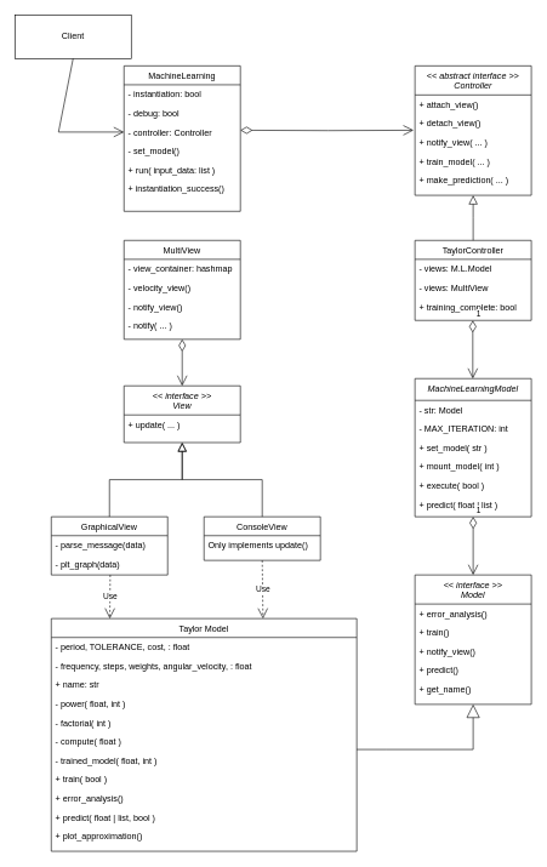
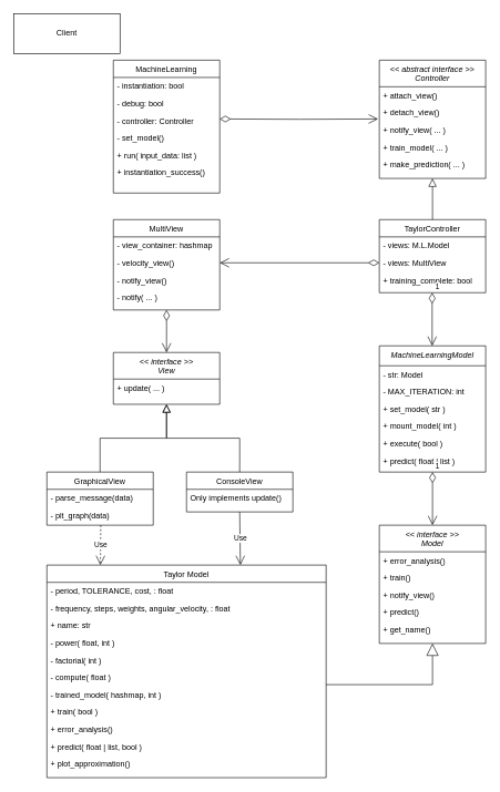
  <mxCell id="0" />
  <mxCell id="1" parent="0" />
  <mxCell id="2" value="&lt;&lt; abstract interface &gt;&gt;&#10;Controller" style="swimlane;fontStyle=2;align=center;verticalAlign=top;childLayout=stackLayout;horizontal=1;startSize=40;horizontalStack=0;resizeParent=1;resizeLast=0;collapsible=1;marginBottom=0;rounded=0;shadow=0;strokeWidth=1;" parent="1" vertex="1"><mxGeometry x="570" y="90" width="160" height="178" as="geometry"><mxRectangle x="230" y="140" width="160" height="26" as="alternateBounds" /></mxGeometry></mxCell>
  <mxCell id="3" value="+ attach_view()" style="text;align=left;verticalAlign=top;spacingLeft=4;spacingRight=4;overflow=hidden;rotatable=0;points=[[0,0.5],[1,0.5]];portConstraint=eastwest;" parent="2" vertex="1"><mxGeometry y="40" width="160" height="26" as="geometry" /></mxCell>
  <mxCell id="4" value="+ detach_view()" style="text;align=left;verticalAlign=top;spacingLeft=4;spacingRight=4;overflow=hidden;rotatable=0;points=[[0,0.5],[1,0.5]];portConstraint=eastwest;rounded=0;shadow=0;html=0;" parent="2" vertex="1"><mxGeometry y="66" width="160" height="26" as="geometry" /></mxCell>
  <mxCell id="5" value="+ notify_view( ... )" style="text;align=left;verticalAlign=top;spacingLeft=4;spacingRight=4;overflow=hidden;rotatable=0;points=[[0,0.5],[1,0.5]];portConstraint=eastwest;rounded=0;shadow=0;html=0;" parent="2" vertex="1"><mxGeometry y="92" width="160" height="26" as="geometry" /></mxCell>
  <mxCell id="6" value="+ train_model( ... )&#10;" style="text;align=left;verticalAlign=top;spacingLeft=4;spacingRight=4;overflow=hidden;rotatable=0;points=[[0,0.5],[1,0.5]];portConstraint=eastwest;" parent="2" vertex="1"><mxGeometry y="118" width="160" height="26" as="geometry" /></mxCell>
  <mxCell id="7" value="+ make_prediction( ... )" style="text;align=left;verticalAlign=top;spacingLeft=4;spacingRight=4;overflow=hidden;rotatable=0;points=[[0,0.5],[1,0.5]];portConstraint=eastwest;" parent="2" vertex="1"><mxGeometry y="144" width="160" height="26" as="geometry" /></mxCell>
  <mxCell id="8" value="TaylorController" style="swimlane;fontStyle=0;align=center;verticalAlign=top;childLayout=stackLayout;horizontal=1;startSize=26;horizontalStack=0;resizeParent=1;resizeLast=0;collapsible=1;marginBottom=0;rounded=0;shadow=0;strokeWidth=1;" parent="1" vertex="1"><mxGeometry x="570" y="330" width="160" height="110" as="geometry"><mxRectangle x="130" y="380" width="160" height="26" as="alternateBounds" /></mxGeometry></mxCell>
  <mxCell id="9" value="- views: M.L.Model" style="text;align=left;verticalAlign=top;spacingLeft=4;spacingRight=4;overflow=hidden;rotatable=0;points=[[0,0.5],[1,0.5]];portConstraint=eastwest;" parent="8" vertex="1"><mxGeometry y="26" width="160" height="26" as="geometry" /></mxCell>
  <mxCell id="10" value="- views: MultiView" style="text;align=left;verticalAlign=top;spacingLeft=4;spacingRight=4;overflow=hidden;rotatable=0;points=[[0,0.5],[1,0.5]];portConstraint=eastwest;rounded=0;shadow=0;html=0;" parent="8" vertex="1"><mxGeometry y="52" width="160" height="26" as="geometry" /></mxCell>
  <mxCell id="11" value="+ training_complete: bool" style="text;align=left;verticalAlign=top;spacingLeft=4;spacingRight=4;overflow=hidden;rotatable=0;points=[[0,0.5],[1,0.5]];portConstraint=eastwest;rounded=0;shadow=0;html=0;" parent="8" vertex="1"><mxGeometry y="78" width="160" height="26" as="geometry" /></mxCell>
  <mxCell id="12" value="" style="endArrow=block;endSize=10;endFill=0;shadow=0;strokeWidth=1;rounded=0;curved=0;edgeStyle=elbowEdgeStyle;elbow=vertical;" parent="1" source="8" target="2" edge="1"><mxGeometry width="160" relative="1" as="geometry"><mxPoint x="550" y="213" as="sourcePoint" /><mxPoint x="550" y="213" as="targetPoint" /></mxGeometry></mxCell>
  <mxCell id="13" value="MachineLearning" style="swimlane;fontStyle=0;align=center;verticalAlign=top;childLayout=stackLayout;horizontal=1;startSize=26;horizontalStack=0;resizeParent=1;resizeLast=0;collapsible=1;marginBottom=0;rounded=0;shadow=0;strokeWidth=1;" parent="1" vertex="1"><mxGeometry x="170" y="90" width="160" height="200" as="geometry"><mxRectangle x="550" y="140" width="160" height="26" as="alternateBounds" /></mxGeometry></mxCell>
  <mxCell id="14" value="- instantiation: bool" style="text;align=left;verticalAlign=top;spacingLeft=4;spacingRight=4;overflow=hidden;rotatable=0;points=[[0,0.5],[1,0.5]];portConstraint=eastwest;" parent="13" vertex="1"><mxGeometry y="26" width="160" height="26" as="geometry" /></mxCell>
  <mxCell id="15" value="- debug: bool" style="text;align=left;verticalAlign=top;spacingLeft=4;spacingRight=4;overflow=hidden;rotatable=0;points=[[0,0.5],[1,0.5]];portConstraint=eastwest;rounded=0;shadow=0;html=0;" parent="13" vertex="1"><mxGeometry y="52" width="160" height="26" as="geometry" /></mxCell>
  <mxCell id="16" value="- controller: Controller" style="text;align=left;verticalAlign=top;spacingLeft=4;spacingRight=4;overflow=hidden;rotatable=0;points=[[0,0.5],[1,0.5]];portConstraint=eastwest;rounded=0;shadow=0;html=0;" parent="13" vertex="1"><mxGeometry y="78" width="160" height="26" as="geometry" /></mxCell>
  <mxCell id="17" value="- set_model()" style="text;align=left;verticalAlign=top;spacingLeft=4;spacingRight=4;overflow=hidden;rotatable=0;points=[[0,0.5],[1,0.5]];portConstraint=eastwest;rounded=0;shadow=0;html=0;" parent="13" vertex="1"><mxGeometry y="104" width="160" height="26" as="geometry" /></mxCell>
  <mxCell id="18" value="+ run( input_data: list )" style="text;align=left;verticalAlign=top;spacingLeft=4;spacingRight=4;overflow=hidden;rotatable=0;points=[[0,0.5],[1,0.5]];portConstraint=eastwest;rounded=0;shadow=0;html=0;" parent="13" vertex="1"><mxGeometry y="130" width="160" height="26" as="geometry" /></mxCell>
  <mxCell id="19" value="+ instantiation_success()" style="text;align=left;verticalAlign=top;spacingLeft=4;spacingRight=4;overflow=hidden;rotatable=0;points=[[0,0.5],[1,0.5]];portConstraint=eastwest;rounded=0;shadow=0;html=0;" parent="13" vertex="1"><mxGeometry y="156" width="160" height="26" as="geometry" /></mxCell>
  <mxCell id="20" value="&lt;&lt; interface &gt;&gt;&#10;View" style="swimlane;fontStyle=2;align=center;verticalAlign=top;childLayout=stackLayout;horizontal=1;startSize=40;horizontalStack=0;resizeParent=1;resizeLast=0;collapsible=1;marginBottom=0;rounded=0;shadow=0;strokeWidth=1;" parent="1" vertex="1"><mxGeometry x="170" y="530" width="160" height="78" as="geometry"><mxRectangle x="230" y="140" width="160" height="26" as="alternateBounds" /></mxGeometry></mxCell>
  <mxCell id="21" value="+ update( ... )" style="text;align=left;verticalAlign=top;spacingLeft=4;spacingRight=4;overflow=hidden;rotatable=0;points=[[0,0.5],[1,0.5]];portConstraint=eastwest;" parent="20" vertex="1"><mxGeometry y="40" width="160" height="26" as="geometry" /></mxCell>
  <mxCell id="22" value="GraphicalView" style="swimlane;fontStyle=0;align=center;verticalAlign=top;childLayout=stackLayout;horizontal=1;startSize=26;horizontalStack=0;resizeParent=1;resizeLast=0;collapsible=1;marginBottom=0;rounded=0;shadow=0;strokeWidth=1;" parent="1" vertex="1"><mxGeometry x="70" y="710" width="160" height="80" as="geometry"><mxRectangle x="130" y="380" width="160" height="26" as="alternateBounds" /></mxGeometry></mxCell>
  <mxCell id="23" value="- parse_message(data)" style="text;align=left;verticalAlign=top;spacingLeft=4;spacingRight=4;overflow=hidden;rotatable=0;points=[[0,0.5],[1,0.5]];portConstraint=eastwest;" parent="22" vertex="1"><mxGeometry y="26" width="160" height="26" as="geometry" /></mxCell>
  <mxCell id="24" value="- plt_graph(data)" style="text;align=left;verticalAlign=top;spacingLeft=4;spacingRight=4;overflow=hidden;rotatable=0;points=[[0,0.5],[1,0.5]];portConstraint=eastwest;rounded=0;shadow=0;html=0;" parent="22" vertex="1"><mxGeometry y="52" width="160" height="26" as="geometry" /></mxCell>
  <mxCell id="25" value="" style="endArrow=block;endSize=10;endFill=0;shadow=0;strokeWidth=1;rounded=0;curved=0;edgeStyle=elbowEdgeStyle;elbow=vertical;" parent="1" source="22" target="20" edge="1"><mxGeometry width="160" relative="1" as="geometry"><mxPoint x="150" y="553" as="sourcePoint" /><mxPoint x="150" y="553" as="targetPoint" /></mxGeometry></mxCell>
  <mxCell id="26" value="ConsoleView" style="swimlane;fontStyle=0;align=center;verticalAlign=top;childLayout=stackLayout;horizontal=1;startSize=26;horizontalStack=0;resizeParent=1;resizeLast=0;collapsible=1;marginBottom=0;rounded=0;shadow=0;strokeWidth=1;" parent="1" vertex="1"><mxGeometry x="280" y="710" width="160" height="60" as="geometry"><mxRectangle x="340" y="380" width="170" height="26" as="alternateBounds" /></mxGeometry></mxCell>
  <mxCell id="27" value="Only implements update()" style="text;align=left;verticalAlign=top;spacingLeft=4;spacingRight=4;overflow=hidden;rotatable=0;points=[[0,0.5],[1,0.5]];portConstraint=eastwest;" parent="26" vertex="1"><mxGeometry y="26" width="160" height="26" as="geometry" /></mxCell>
  <mxCell id="28" value="" style="endArrow=block;endSize=10;endFill=0;shadow=0;strokeWidth=1;rounded=0;curved=0;edgeStyle=elbowEdgeStyle;elbow=vertical;" parent="1" target="20" edge="1"><mxGeometry width="160" relative="1" as="geometry"><mxPoint x="360" y="710" as="sourcePoint" /><mxPoint x="260" y="621" as="targetPoint" /></mxGeometry></mxCell>
  <mxCell id="29" value="Client" style="rounded=0;whiteSpace=wrap;html=1;" parent="1" vertex="1"><mxGeometry x="20" y="20" width="160" height="60" as="geometry" /></mxCell>
- <mxCell id="30" value="" style="endArrow=open;endFill=1;endSize=12;html=1;rounded=0;exitX=0.5;exitY=1;exitDx=0;exitDy=0;entryX=0;entryY=0.5;entryDx=0;entryDy=0;" parent="1" source="29" target="16" edge="1"><mxGeometry width="160" relative="1" as="geometry"><mxPoint x="50" y="120" as="sourcePoint" /><mxPoint x="130" y="121.5" as="targetPoint" /><Array as="points"><mxPoint x="80" y="181" /></Array></mxGeometry></mxCell>
  <mxCell id="31" value="&lt;&lt; interface &gt;&gt;&#10;Model" style="swimlane;fontStyle=2;align=center;verticalAlign=top;childLayout=stackLayout;horizontal=1;startSize=40;horizontalStack=0;resizeParent=1;resizeLast=0;collapsible=1;marginBottom=0;rounded=0;shadow=0;strokeWidth=1;" parent="1" vertex="1"><mxGeometry x="570" y="790" width="160" height="178" as="geometry"><mxRectangle x="230" y="140" width="160" height="26" as="alternateBounds" /></mxGeometry></mxCell>
  <mxCell id="32" value="+ error_analysis()" style="text;align=left;verticalAlign=top;spacingLeft=4;spacingRight=4;overflow=hidden;rotatable=0;points=[[0,0.5],[1,0.5]];portConstraint=eastwest;" parent="31" vertex="1"><mxGeometry y="40" width="160" height="26" as="geometry" /></mxCell>
  <mxCell id="33" value="+ train()" style="text;align=left;verticalAlign=top;spacingLeft=4;spacingRight=4;overflow=hidden;rotatable=0;points=[[0,0.5],[1,0.5]];portConstraint=eastwest;rounded=0;shadow=0;html=0;" parent="31" vertex="1"><mxGeometry y="66" width="160" height="26" as="geometry" /></mxCell>
  <mxCell id="34" value="+ notify_view()" style="text;align=left;verticalAlign=top;spacingLeft=4;spacingRight=4;overflow=hidden;rotatable=0;points=[[0,0.5],[1,0.5]];portConstraint=eastwest;rounded=0;shadow=0;html=0;" parent="31" vertex="1"><mxGeometry y="92" width="160" height="26" as="geometry" /></mxCell>
  <mxCell id="35" value="+ predict()&#10;" style="text;align=left;verticalAlign=top;spacingLeft=4;spacingRight=4;overflow=hidden;rotatable=0;points=[[0,0.5],[1,0.5]];portConstraint=eastwest;" parent="31" vertex="1"><mxGeometry y="118" width="160" height="26" as="geometry" /></mxCell>
  <mxCell id="36" value="+ get_name()" style="text;align=left;verticalAlign=top;spacingLeft=4;spacingRight=4;overflow=hidden;rotatable=0;points=[[0,0.5],[1,0.5]];portConstraint=eastwest;" parent="31" vertex="1"><mxGeometry y="144" width="160" height="26" as="geometry" /></mxCell>
  <mxCell id="37" value="Taylor Model" style="swimlane;fontStyle=0;align=center;verticalAlign=top;childLayout=stackLayout;horizontal=1;startSize=26;horizontalStack=0;resizeParent=1;resizeLast=0;collapsible=1;marginBottom=0;rounded=0;shadow=0;strokeWidth=1;" parent="1" vertex="1"><mxGeometry x="70" y="850" width="420" height="320" as="geometry"><mxRectangle x="130" y="380" width="160" height="26" as="alternateBounds" /></mxGeometry></mxCell>
  <mxCell id="38" value="- period, TOLERANCE, cost, : float" style="text;align=left;verticalAlign=top;spacingLeft=4;spacingRight=4;overflow=hidden;rotatable=0;points=[[0,0.5],[1,0.5]];portConstraint=eastwest;" parent="37" vertex="1"><mxGeometry y="26" width="420" height="26" as="geometry" /></mxCell>
  <mxCell id="39" value="- frequency, steps, weights, angular_velocity, : float" style="text;align=left;verticalAlign=top;spacingLeft=4;spacingRight=4;overflow=hidden;rotatable=0;points=[[0,0.5],[1,0.5]];portConstraint=eastwest;rounded=0;shadow=0;html=0;" parent="37" vertex="1"><mxGeometry y="52" width="420" height="26" as="geometry" /></mxCell>
  <mxCell id="40" value="+ name: str" style="text;align=left;verticalAlign=top;spacingLeft=4;spacingRight=4;overflow=hidden;rotatable=0;points=[[0,0.5],[1,0.5]];portConstraint=eastwest;" parent="37" vertex="1"><mxGeometry y="78" width="420" height="26" as="geometry" /></mxCell>
  <mxCell id="41" value="- power( float, int )" style="text;align=left;verticalAlign=top;spacingLeft=4;spacingRight=4;overflow=hidden;rotatable=0;points=[[0,0.5],[1,0.5]];portConstraint=eastwest;" parent="37" vertex="1"><mxGeometry y="104" width="420" height="26" as="geometry" /></mxCell>
  <mxCell id="42" value="- factorial( int )" style="text;align=left;verticalAlign=top;spacingLeft=4;spacingRight=4;overflow=hidden;rotatable=0;points=[[0,0.5],[1,0.5]];portConstraint=eastwest;" parent="37" vertex="1"><mxGeometry y="130" width="420" height="26" as="geometry" /></mxCell>
  <mxCell id="43" value="- compute( float )" style="text;align=left;verticalAlign=top;spacingLeft=4;spacingRight=4;overflow=hidden;rotatable=0;points=[[0,0.5],[1,0.5]];portConstraint=eastwest;" parent="37" vertex="1"><mxGeometry y="156" width="420" height="26" as="geometry" /></mxCell>
- <mxCell id="44" value="- trained_model( float, int )" style="text;align=left;verticalAlign=top;spacingLeft=4;spacingRight=4;overflow=hidden;rotatable=0;points=[[0,0.5],[1,0.5]];portConstraint=eastwest;" parent="37" vertex="1"><mxGeometry y="182" width="420" height="26" as="geometry" /></mxCell>
+ <mxCell id="44" value="- trained_model( hashmap, int )" style="text;align=left;verticalAlign=top;spacingLeft=4;spacingRight=4;overflow=hidden;rotatable=0;points=[[0,0.5],[1,0.5]];portConstraint=eastwest;" parent="37" vertex="1"><mxGeometry y="182" width="420" height="26" as="geometry" /></mxCell>
  <mxCell id="45" value="+ train( bool )" style="text;align=left;verticalAlign=top;spacingLeft=4;spacingRight=4;overflow=hidden;rotatable=0;points=[[0,0.5],[1,0.5]];portConstraint=eastwest;" parent="37" vertex="1"><mxGeometry y="208" width="420" height="26" as="geometry" /></mxCell>
  <mxCell id="46" value="+ error_analysis()" style="text;align=left;verticalAlign=top;spacingLeft=4;spacingRight=4;overflow=hidden;rotatable=0;points=[[0,0.5],[1,0.5]];portConstraint=eastwest;" parent="37" vertex="1"><mxGeometry y="234" width="420" height="26" as="geometry" /></mxCell>
  <mxCell id="47" value="+ predict( float | list, bool )" style="text;align=left;verticalAlign=top;spacingLeft=4;spacingRight=4;overflow=hidden;rotatable=0;points=[[0,0.5],[1,0.5]];portConstraint=eastwest;" parent="37" vertex="1"><mxGeometry y="260" width="420" height="26" as="geometry" /></mxCell>
  <mxCell id="48" value="+ plot_approximation()" style="text;align=left;verticalAlign=top;spacingLeft=4;spacingRight=4;overflow=hidden;rotatable=0;points=[[0,0.5],[1,0.5]];portConstraint=eastwest;" parent="37" vertex="1"><mxGeometry y="286" width="420" height="26" as="geometry" /></mxCell>
  <mxCell id="49" value="MultiView" style="swimlane;fontStyle=0;align=center;verticalAlign=top;childLayout=stackLayout;horizontal=1;startSize=26;horizontalStack=0;resizeParent=1;resizeLast=0;collapsible=1;marginBottom=0;rounded=0;shadow=0;strokeWidth=1;" parent="1" vertex="1"><mxGeometry x="170" y="330" width="160" height="136" as="geometry"><mxRectangle x="550" y="140" width="160" height="26" as="alternateBounds" /></mxGeometry></mxCell>
  <mxCell id="50" value="- view_container: hashmap" style="text;align=left;verticalAlign=top;spacingLeft=4;spacingRight=4;overflow=hidden;rotatable=0;points=[[0,0.5],[1,0.5]];portConstraint=eastwest;" parent="49" vertex="1"><mxGeometry y="26" width="160" height="26" as="geometry" /></mxCell>
  <mxCell id="51" value="- velocity_view()" style="text;align=left;verticalAlign=top;spacingLeft=4;spacingRight=4;overflow=hidden;rotatable=0;points=[[0,0.5],[1,0.5]];portConstraint=eastwest;rounded=0;shadow=0;html=0;" parent="49" vertex="1"><mxGeometry y="52" width="160" height="26" as="geometry" /></mxCell>
  <mxCell id="52" value="- notify_view()" style="text;align=left;verticalAlign=top;spacingLeft=4;spacingRight=4;overflow=hidden;rotatable=0;points=[[0,0.5],[1,0.5]];portConstraint=eastwest;rounded=0;shadow=0;html=0;" parent="49" vertex="1"><mxGeometry y="78" width="160" height="26" as="geometry" /></mxCell>
  <mxCell id="53" value="- notify( ... )" style="text;align=left;verticalAlign=top;spacingLeft=4;spacingRight=4;overflow=hidden;rotatable=0;points=[[0,0.5],[1,0.5]];portConstraint=eastwest;rounded=0;shadow=0;html=0;" parent="49" vertex="1"><mxGeometry y="104" width="160" height="26" as="geometry" /></mxCell>
  <mxCell id="54" value="" style="endArrow=open;html=1;endSize=12;startArrow=diamondThin;startSize=14;startFill=0;edgeStyle=orthogonalEdgeStyle;rounded=0;entryX=0.5;entryY=0;entryDx=0;entryDy=0;exitX=0.5;exitY=1;exitDx=0;exitDy=0;" parent="1" source="49" target="20" edge="1"><mxGeometry relative="1" as="geometry"><mxPoint x="120" y="290" as="sourcePoint" /><mxPoint x="70" y="348" as="targetPoint" /></mxGeometry></mxCell>
  <mxCell id="55" value="" style="endArrow=open;html=1;endSize=12;startArrow=diamondThin;startSize=14;startFill=0;edgeStyle=orthogonalEdgeStyle;rounded=0;entryX=-0.012;entryY=0.865;entryDx=0;entryDy=0;entryPerimeter=0;" parent="1" target="4" edge="1"><mxGeometry x="-0.002" relative="1" as="geometry"><mxPoint x="330" y="178.5" as="sourcePoint" /><mxPoint x="490" y="178.5" as="targetPoint" /><mxPoint as="offset" /></mxGeometry></mxCell>
+ <mxCell id="56" value="" style="endArrow=open;html=1;endSize=12;startArrow=diamondThin;startSize=14;startFill=0;edgeStyle=orthogonalEdgeStyle;align=left;verticalAlign=bottom;rounded=0;exitX=0;exitY=0.5;exitDx=0;exitDy=0;entryX=1;entryY=0.5;entryDx=0;entryDy=0;" parent="1" source="10" target="51" edge="1"><mxGeometry x="-1" y="3" relative="1" as="geometry"><mxPoint x="400" y="466" as="sourcePoint" /><mxPoint x="560" y="466" as="targetPoint" /></mxGeometry></mxCell>
  <mxCell id="57" value="" style="endArrow=block;endSize=16;endFill=0;html=1;rounded=0;entryX=0.5;entryY=1;entryDx=0;entryDy=0;exitX=1;exitY=0.5;exitDx=0;exitDy=0;" parent="1" target="31" edge="1"><mxGeometry width="160" relative="1" as="geometry"><mxPoint x="490" y="1030" as="sourcePoint" /><mxPoint x="570" y="800" as="targetPoint" /><Array as="points"><mxPoint x="530" y="1030" /><mxPoint x="650" y="1030" /></Array></mxGeometry></mxCell>
  <mxCell id="58" value="MachineLearningModel" style="swimlane;fontStyle=2;align=center;verticalAlign=top;childLayout=stackLayout;horizontal=1;startSize=30;horizontalStack=0;resizeParent=1;resizeLast=0;collapsible=1;marginBottom=0;rounded=0;shadow=0;strokeWidth=1;" parent="1" vertex="1"><mxGeometry x="570" y="520" width="160" height="190" as="geometry"><mxRectangle x="230" y="140" width="160" height="26" as="alternateBounds" /></mxGeometry></mxCell>
  <mxCell id="59" value="- str: Model" style="text;align=left;verticalAlign=top;spacingLeft=4;spacingRight=4;overflow=hidden;rotatable=0;points=[[0,0.5],[1,0.5]];portConstraint=eastwest;" parent="58" vertex="1"><mxGeometry y="30" width="160" height="26" as="geometry" /></mxCell>
  <mxCell id="60" value="- MAX_ITERATION: int" style="text;align=left;verticalAlign=top;spacingLeft=4;spacingRight=4;overflow=hidden;rotatable=0;points=[[0,0.5],[1,0.5]];portConstraint=eastwest;rounded=0;shadow=0;html=0;" parent="58" vertex="1"><mxGeometry y="56" width="160" height="26" as="geometry" /></mxCell>
  <mxCell id="61" value="+ set_model( str )" style="text;align=left;verticalAlign=top;spacingLeft=4;spacingRight=4;overflow=hidden;rotatable=0;points=[[0,0.5],[1,0.5]];portConstraint=eastwest;rounded=0;shadow=0;html=0;" parent="58" vertex="1"><mxGeometry y="82" width="160" height="26" as="geometry" /></mxCell>
  <mxCell id="62" value="+ mount_model( int )" style="text;align=left;verticalAlign=top;spacingLeft=4;spacingRight=4;overflow=hidden;rotatable=0;points=[[0,0.5],[1,0.5]];portConstraint=eastwest;" parent="58" vertex="1"><mxGeometry y="108" width="160" height="26" as="geometry" /></mxCell>
  <mxCell id="63" value="+ execute( bool )" style="text;align=left;verticalAlign=top;spacingLeft=4;spacingRight=4;overflow=hidden;rotatable=0;points=[[0,0.5],[1,0.5]];portConstraint=eastwest;" parent="58" vertex="1"><mxGeometry y="134" width="160" height="26" as="geometry" /></mxCell>
  <mxCell id="64" value="+ predict( float | list )" style="text;align=left;verticalAlign=top;spacingLeft=4;spacingRight=4;overflow=hidden;rotatable=0;points=[[0,0.5],[1,0.5]];portConstraint=eastwest;" parent="58" vertex="1"><mxGeometry y="160" width="160" height="26" as="geometry" /></mxCell>
  <mxCell id="65" value="1" style="endArrow=open;html=1;endSize=12;startArrow=diamondThin;startSize=14;startFill=0;edgeStyle=orthogonalEdgeStyle;align=left;verticalAlign=bottom;rounded=0;exitX=0.5;exitY=1;exitDx=0;exitDy=0;entryX=0.5;entryY=0;entryDx=0;entryDy=0;" parent="1" source="58" target="31" edge="1"><mxGeometry x="-1" y="3" relative="1" as="geometry"><mxPoint x="370" y="800" as="sourcePoint" /><mxPoint x="530" y="800" as="targetPoint" /></mxGeometry></mxCell>
  <mxCell id="66" value="1" style="endArrow=open;html=1;endSize=12;startArrow=diamondThin;startSize=14;startFill=0;edgeStyle=orthogonalEdgeStyle;align=left;verticalAlign=bottom;rounded=0;exitX=0.5;exitY=1;exitDx=0;exitDy=0;entryX=0.5;entryY=0;entryDx=0;entryDy=0;" parent="1" edge="1"><mxGeometry x="-1" y="3" relative="1" as="geometry"><mxPoint x="649.5" y="440" as="sourcePoint" /><mxPoint x="649.5" y="520" as="targetPoint" /></mxGeometry></mxCell>
- <mxCell id="67" value="Use" style="endArrow=open;endSize=12;dashed=1;html=1;rounded=0;exitX=0.5;exitY=1;exitDx=0;exitDy=0;entryX=0.693;entryY=0;entryDx=0;entryDy=0;entryPerimeter=0;" parent="1" source="26" target="37" edge="1"><mxGeometry width="160" relative="1" as="geometry"><mxPoint x="340" y="810" as="sourcePoint" /><mxPoint x="360" y="840" as="targetPoint" /></mxGeometry></mxCell>
+ <mxCell id="67" value="Use" style="endArrow=open;endSize=12;dashed=0;html=1;rounded=0;exitX=0.5;exitY=1;exitDx=0;exitDy=0;entryX=0.693;entryY=0;entryDx=0;entryDy=0;entryPerimeter=0;" parent="1" source="26" target="37" edge="1"><mxGeometry width="160" relative="1" as="geometry"><mxPoint x="340" y="810" as="sourcePoint" /><mxPoint x="360" y="840" as="targetPoint" /></mxGeometry></mxCell>
  <mxCell id="68" value="Use" style="endArrow=open;endSize=12;dashed=1;html=1;rounded=0;entryX=0.693;entryY=0;entryDx=0;entryDy=0;entryPerimeter=0;" parent="1" edge="1"><mxGeometry width="160" relative="1" as="geometry"><mxPoint x="151" y="790" as="sourcePoint" /><mxPoint x="150.5" y="850" as="targetPoint" /></mxGeometry></mxCell>
